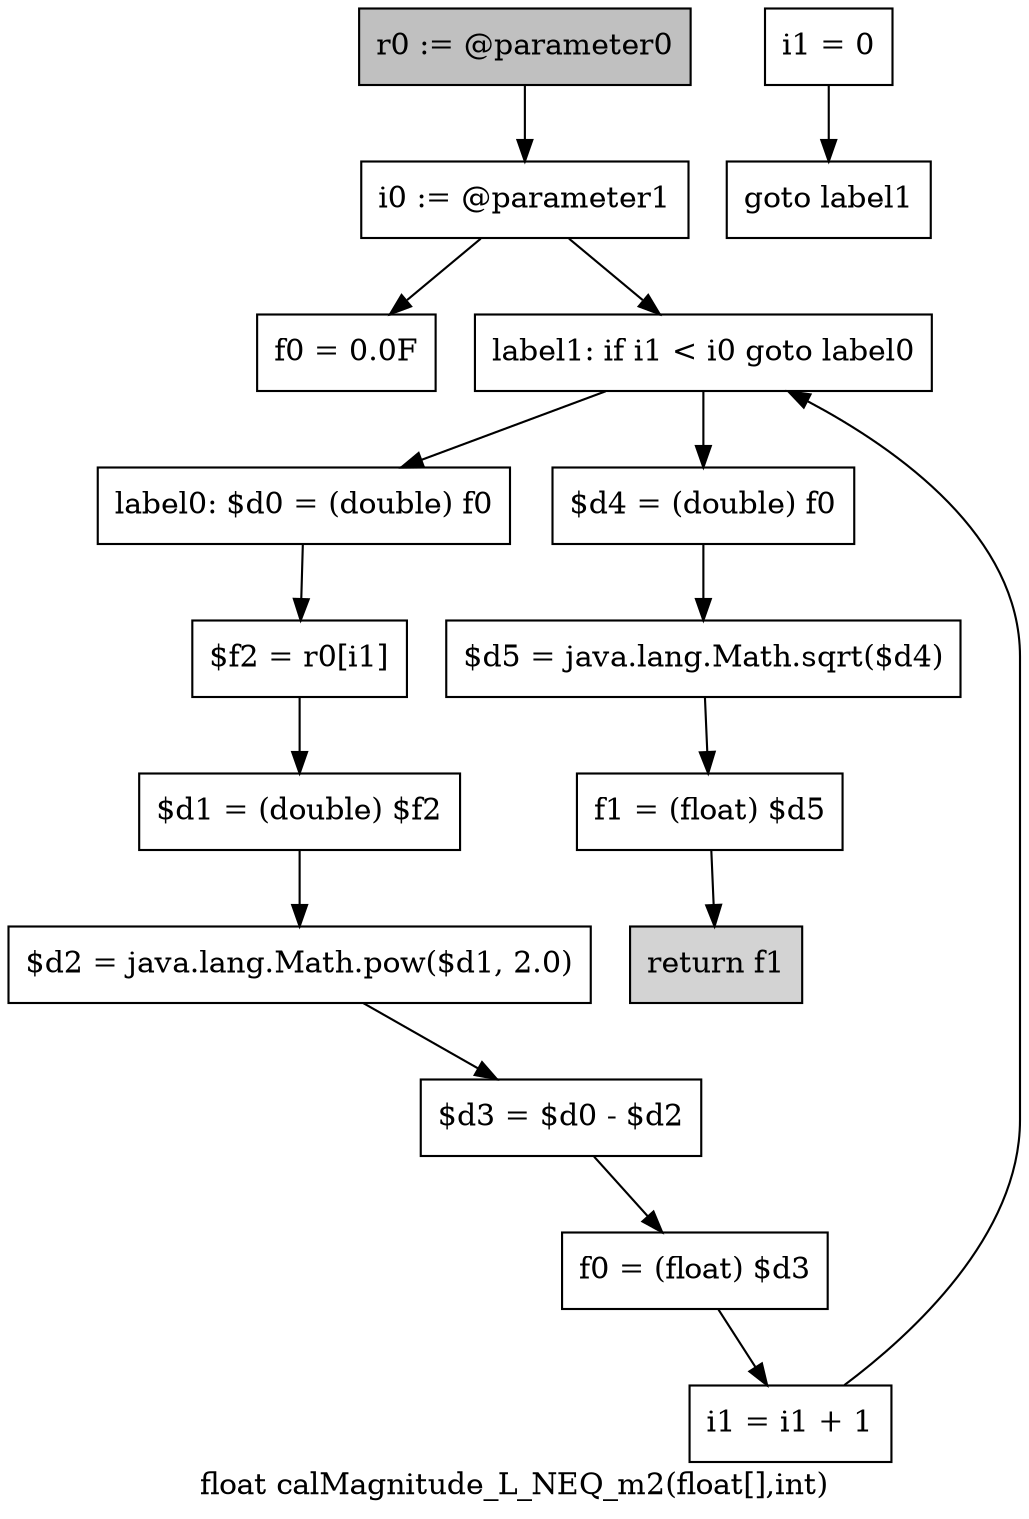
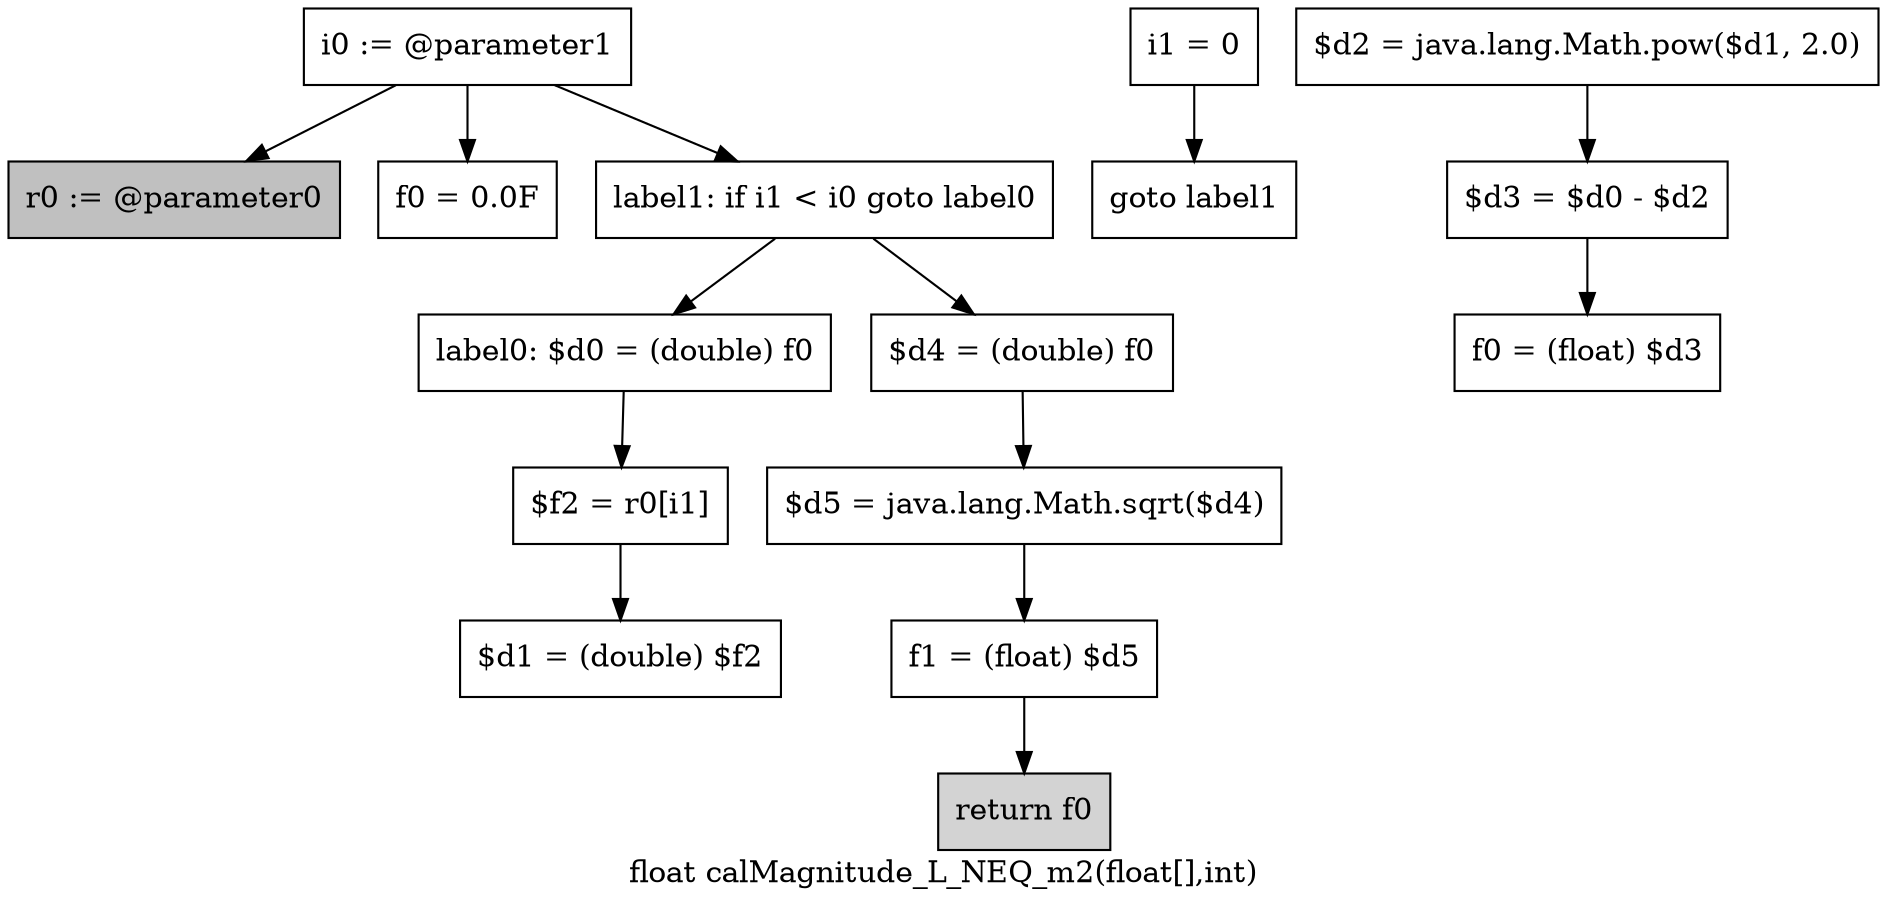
  digraph {
    label="float calMagnitude_L_NEQ_m2(float[],int)"
    node [shape=box]
    n1 [fillcolor=gray label="r0 := @parameter0" style=filled]
    n2 [label="i0 := @parameter1"]
    n3 [label="f0 = 0.0F"]
    n4 [label="label1: if i1 < i0 goto label0"]
    n5 [label="i1 = 0"]
    n6 [label="goto label1"]
    n7 [label="label0: $d0 = (double) f0"]
    n8 [label="$d4 = (double) f0"]
    n9 [label="$f2 = r0[i1]"]
    n10 [label="$d5 = java.lang.Math.sqrt($d4)"]
    n11 [label="$d1 = (double) $f2"]
    n12 [label="$d2 = java.lang.Math.pow($d1, 2.0)"]
    n13 [label="$d3 = $d0 - $d2"]
    n14 [label="f0 = (float) $d3"]
-   n15 [label="i1 = i1 + 1"]
    n16 [label="f1 = (float) $d5"]
-   n17 [fillcolor=lightgray label="return f1" style=filled]
-   n1 -> n2
+   n17 [fillcolor=lightgray label="return f0" style=filled]
+   n2 -> n1
    n2 -> n3
    n2 -> n4
    n4 -> n7
    n4 -> n8
    n5 -> n6
    n7 -> n9
    n8 -> n10
    n9 -> n11
    n10 -> n16
-   n11 -> n12
    n12 -> n13
    n13 -> n14
-   n14 -> n15
-   n15 -> n4
    n16 -> n17
  }
